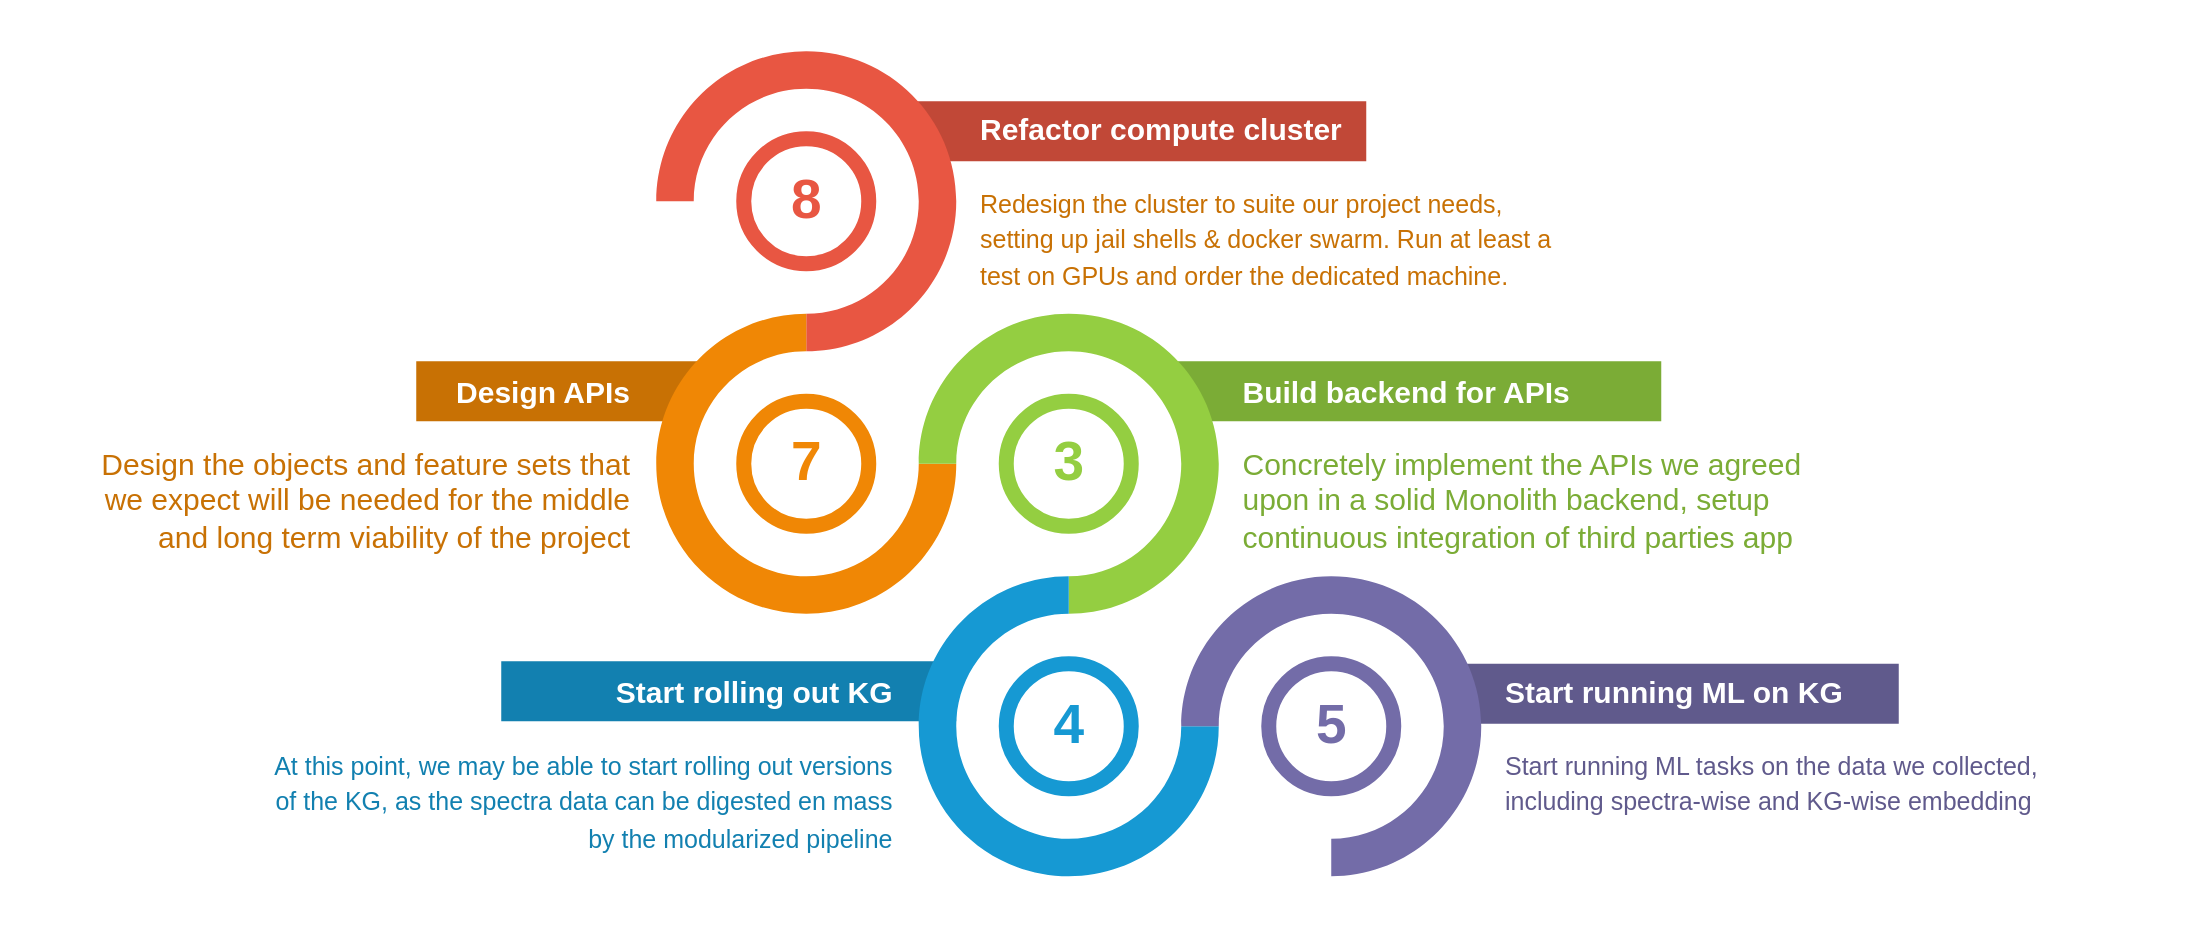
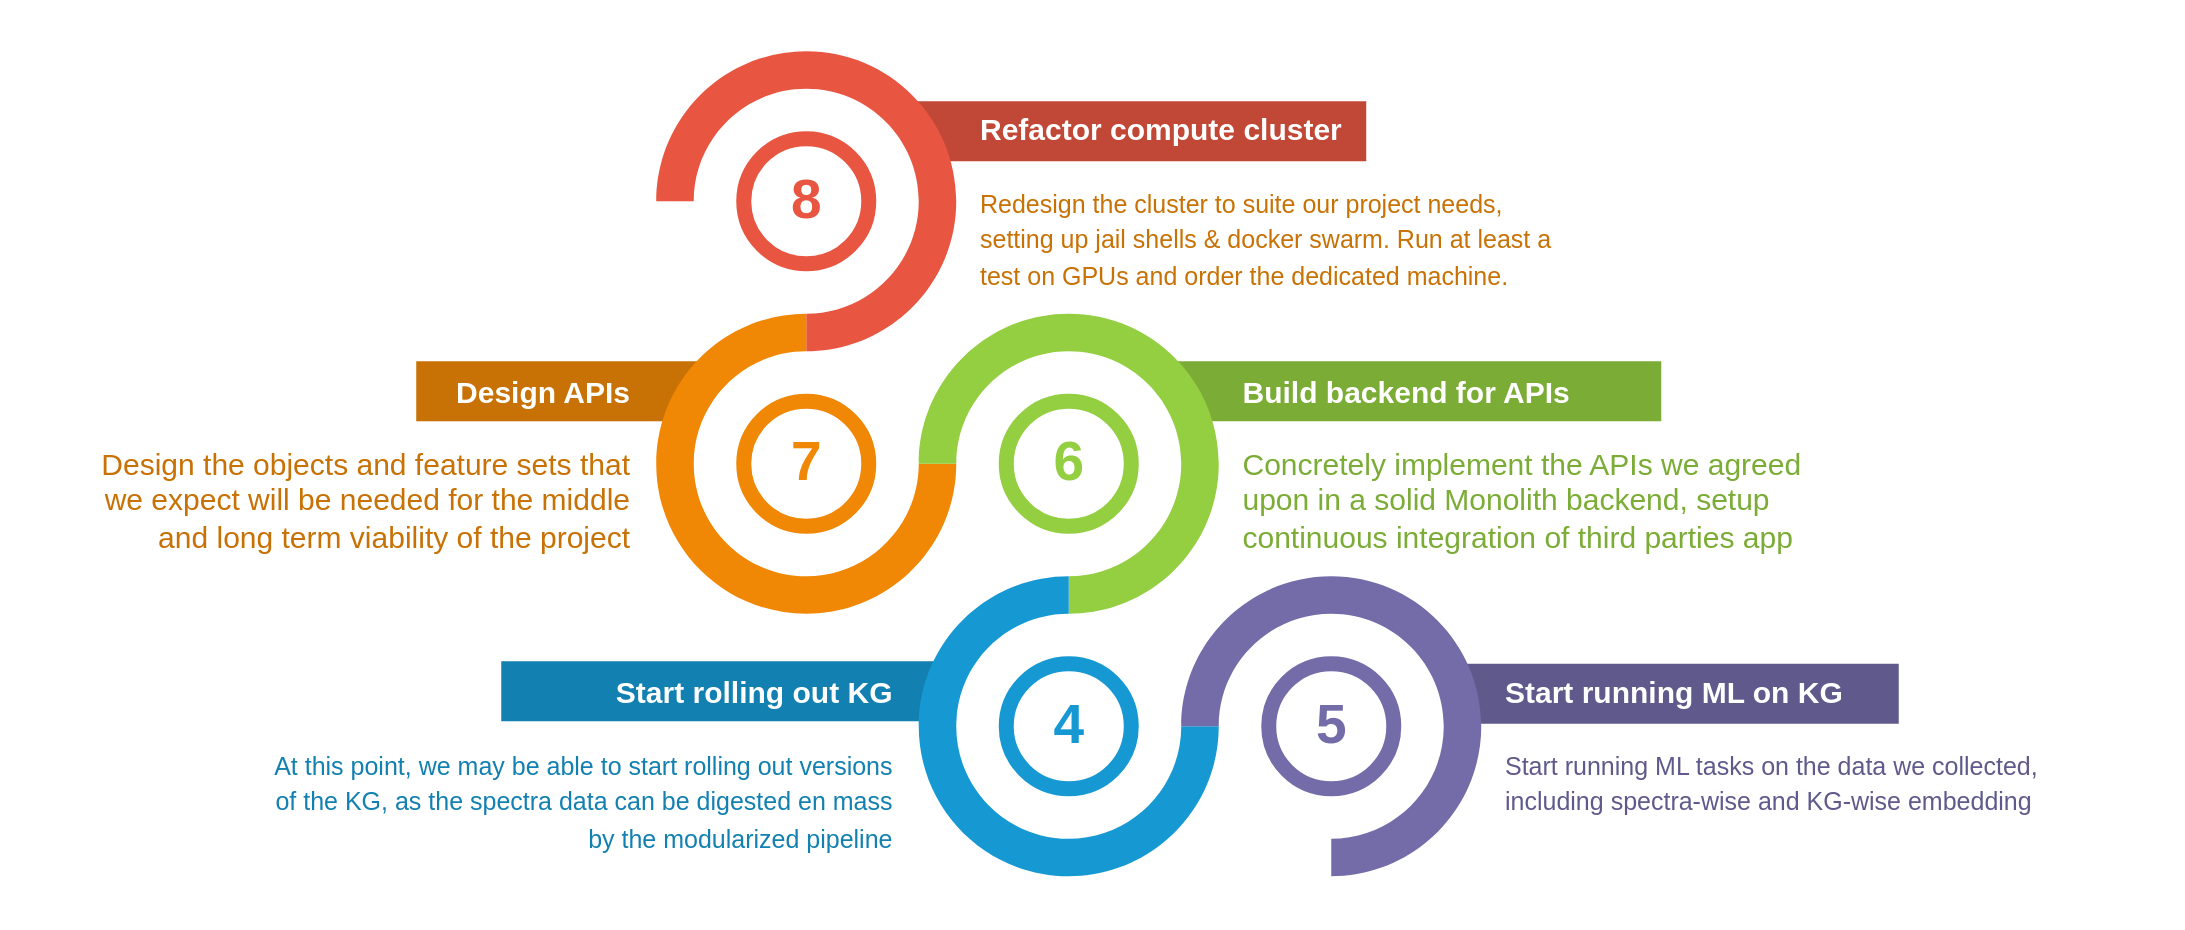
  <mxCell id="0" />
  <mxCell id="1" parent="0" />
  <mxCell id="2" value="" style="rounded=0;whiteSpace=wrap;html=1;strokeColor=none;strokeWidth=2;fillColor=#C87104;fontSize=24;fontColor=#333333;" vertex="1" parent="1"><mxGeometry x="166" y="144" width="113" height="24" as="geometry" /></mxCell>
  <mxCell id="3" value="" style="rounded=0;whiteSpace=wrap;html=1;strokeColor=none;strokeWidth=2;fillColor=#1280B0;fontSize=24;fontColor=#333333;" vertex="1" parent="1"><mxGeometry x="200" y="264" width="182" height="24" as="geometry" /></mxCell>
  <mxCell id="4" value="" style="rounded=0;whiteSpace=wrap;html=1;strokeColor=none;strokeWidth=2;fillColor=#605A8C;fontSize=24;fontColor=#333333;" vertex="1" parent="1"><mxGeometry x="579" y="265" width="180" height="24" as="geometry" /></mxCell>
  <mxCell id="5" value="" style="rounded=0;whiteSpace=wrap;html=1;strokeColor=none;strokeWidth=2;fillColor=#C14837;fontSize=24;fontColor=#333333;" vertex="1" parent="1"><mxGeometry x="365" y="40" width="181" height="24" as="geometry" /></mxCell>
  <mxCell id="6" value="" style="rounded=0;whiteSpace=wrap;html=1;strokeColor=none;strokeWidth=2;fillColor=#7BAC36;fontSize=24;fontColor=#333333;" vertex="1" parent="1"><mxGeometry x="470" y="144" width="194" height="24" as="geometry" /></mxCell>
  <mxCell id="7" value="&lt;font style=&quot;&quot;&gt;&lt;font style=&quot;&quot; color=&quot;#ffffff&quot;&gt;&lt;b&gt;Start rolling out KG&lt;/b&gt;&lt;br&gt;&lt;/font&gt;&lt;br&gt;&lt;font style=&quot;font-size: 10px;&quot; size=&quot;1&quot;&gt;At this point, we may be able to start rolling out versions of the KG, as the spectra data can be digested en mass by the modularized pipeline&lt;/font&gt;&lt;/font&gt;" style="rounded=1;strokeColor=none;fillColor=none;align=right;arcSize=0;verticalAlign=top;whiteSpace=wrap;html=1;fontSize=12;spacing=10;shadow=0;spacingLeft=0;fontColor=#1280B0;spacingRight=70;" vertex="1" parent="1"><mxGeometry x="100" y="255" width="337" height="95" as="geometry" /></mxCell>
  <mxCell id="8" value="&lt;font style=&quot;font-size: 10px&quot;&gt;&lt;font color=&quot;#ffffff&quot;&gt;&lt;font style=&quot;font-size: 12px&quot;&gt;&lt;b&gt;Start running ML on KG&lt;/b&gt;&lt;/font&gt;&lt;br&gt;&lt;/font&gt;&lt;br&gt;&lt;font size=&quot;1&quot;&gt;Start running ML tasks on the data we collected, including spectra-wise and KG-wise embedding&lt;/font&gt;&lt;/font&gt;" style="rounded=1;strokeColor=none;fillColor=none;align=left;arcSize=0;verticalAlign=top;whiteSpace=wrap;html=1;fontSize=12;spacing=10;shadow=0;fontColor=#605A8C;spacingLeft=70;" vertex="1" parent="1"><mxGeometry x="522" y="255" width="330" height="95" as="geometry" /></mxCell>
  <mxCell id="9" value="&lt;font&gt;&lt;font color=&quot;#ffffff&quot;&gt;&lt;b style=&quot;font-size: 12px&quot;&gt;Build backend for APIs&amp;nbsp;&lt;/b&gt;&lt;/font&gt;&lt;span style=&quot;font-size: 10px&quot;&gt;&lt;font color=&quot;#ffffff&quot;&gt;&lt;br&gt;&lt;/font&gt;&lt;br&gt;&lt;/span&gt;Concretely implement the APIs we agreed upon in a solid Monolith backend, setup continuous integration of third parties app&lt;br&gt;&lt;/font&gt;" style="rounded=1;strokeColor=none;fillColor=none;align=left;arcSize=0;verticalAlign=top;whiteSpace=wrap;html=1;fontSize=12;spacing=10;shadow=0;fontColor=#7BAC36;spacingLeft=70;" vertex="1" parent="1"><mxGeometry x="417" y="135" width="319" height="85" as="geometry" /></mxCell>
  <mxCell id="10" value="" style="verticalLabelPosition=bottom;verticalAlign=top;html=1;shape=mxgraph.basic.partConcEllipse;startAngle=0.75;endAngle=0.5;arcWidth=0.25;fillColor=#e85642;strokeColor=none;shadow=0;fontFamily=Courier New;fontSize=11;fontColor=#000000;align=center;" vertex="1" parent="1"><mxGeometry x="262" y="20" width="120" height="120" as="geometry" /></mxCell>
  <mxCell id="11" value="" style="verticalLabelPosition=bottom;verticalAlign=top;html=1;shape=mxgraph.basic.partConcEllipse;startAngle=0.25;endAngle=0;arcWidth=0.25;fillColor=#f08705;strokeColor=none;shadow=0;fontFamily=Courier New;fontSize=11;fontColor=#000000;align=center;" vertex="1" parent="1"><mxGeometry x="262" y="125" width="120" height="120" as="geometry" /></mxCell>
  <mxCell id="12" value="" style="verticalLabelPosition=bottom;verticalAlign=top;html=1;shape=mxgraph.basic.partConcEllipse;startAngle=0.75;endAngle=0.5;arcWidth=0.25;fillColor=#94CE41;strokeColor=none;shadow=0;fontFamily=Courier New;fontSize=11;fontColor=#000000;align=center;" vertex="1" parent="1"><mxGeometry x="367" y="125" width="120" height="120" as="geometry" /></mxCell>
  <mxCell id="13" value="" style="verticalLabelPosition=bottom;verticalAlign=top;html=1;shape=mxgraph.basic.partConcEllipse;startAngle=0.25;endAngle=0;arcWidth=0.25;fillColor=#1699d3;strokeColor=none;shadow=0;fontFamily=Courier New;fontSize=11;fontColor=#000000;align=center;" vertex="1" parent="1"><mxGeometry x="367" y="230" width="120" height="120" as="geometry" /></mxCell>
  <mxCell id="14" value="" style="verticalLabelPosition=bottom;verticalAlign=top;html=1;shape=mxgraph.basic.partConcEllipse;startAngle=0.75;endAngle=0.5;arcWidth=0.25;fillColor=#736ca8;strokeColor=none;shadow=0;fontFamily=Courier New;fontSize=11;fontColor=#000000;align=center;" vertex="1" parent="1"><mxGeometry x="472" y="230" width="120" height="120" as="geometry" /></mxCell>
  <mxCell id="15" value="8" style="shape=ellipse;strokeWidth=6;fillColor=#ffffff;strokeColor=#E85642;fontSize=22;html=1;fontStyle=1;fontColor=#E85642;shadow=0;align=center;" vertex="1" parent="1"><mxGeometry x="297" y="55" width="50" height="50" as="geometry" /></mxCell>
  <mxCell id="16" value="7" style="shape=ellipse;strokeWidth=6;fillColor=#ffffff;strokeColor=#F08705;fontSize=22;html=1;fontStyle=1;fontColor=#F08705;shadow=0;align=center;" vertex="1" parent="1"><mxGeometry x="297" y="160" width="50" height="50" as="geometry" /></mxCell>
- <mxCell id="17" value="3" style="shape=ellipse;strokeWidth=6;fillColor=#ffffff;strokeColor=#94CE41;fontSize=22;html=1;fontStyle=1;fontColor=#94CE41;shadow=0;align=center;" vertex="1" parent="1"><mxGeometry x="402" y="160" width="50" height="50" as="geometry" /></mxCell>
+ <mxCell id="17" value="6" style="shape=ellipse;strokeWidth=6;fillColor=#ffffff;strokeColor=#94CE41;fontSize=22;html=1;fontStyle=1;fontColor=#94CE41;shadow=0;align=center;" vertex="1" parent="1"><mxGeometry x="402" y="160" width="50" height="50" as="geometry" /></mxCell>
  <mxCell id="18" value="4" style="shape=ellipse;strokeWidth=6;fillColor=#ffffff;strokeColor=#1699D3;fontSize=22;html=1;fontStyle=1;fontColor=#1699D3;shadow=0;align=center;" vertex="1" parent="1"><mxGeometry x="402" y="265" width="50" height="50" as="geometry" /></mxCell>
  <mxCell id="19" value="5" style="shape=ellipse;strokeWidth=6;fillColor=#ffffff;strokeColor=#736CA8;fontSize=22;html=1;fontStyle=1;fontColor=#736CA8;shadow=0;align=center;" vertex="1" parent="1"><mxGeometry x="507" y="265" width="50" height="50" as="geometry" /></mxCell>
  <mxCell id="20" value="&lt;font style=&quot;font-size: 10px&quot;&gt;&lt;font style=&quot;font-size: 12px&quot; color=&quot;#ffffff&quot;&gt;&lt;b&gt;Refactor compute cluster&lt;/b&gt;&lt;/font&gt;&lt;font size=&quot;1&quot;&gt;&lt;font color=&quot;#ffffff&quot;&gt;&lt;br&gt;&lt;/font&gt;&lt;br&gt;Redesign the cluster to suite our project needs, setting up jail shells &amp;amp; docker swarm. Run at least a test on GPUs and order the dedicated machine.&lt;br&gt;&lt;/font&gt;&lt;/font&gt;" style="rounded=1;strokeColor=none;fillColor=none;align=left;arcSize=0;verticalAlign=top;whiteSpace=wrap;html=1;fontSize=12;spacing=10;shadow=0;fontColor=#C87104;spacingLeft=70;" vertex="1" parent="1"><mxGeometry x="312" y="30" width="323" height="85" as="geometry" /></mxCell>
  <mxCell id="21" value="&lt;b&gt;&lt;font color=&quot;#ffffff&quot;&gt;Design APIs&lt;br&gt;&lt;/font&gt;&lt;/b&gt;&lt;font&gt;&lt;br&gt;Design the objects and feature sets that&lt;br&gt;we expect will be needed for the middle&lt;br&gt;and long term viability of the project&lt;br&gt;&lt;/font&gt;" style="rounded=1;strokeColor=none;fillColor=none;align=right;arcSize=0;verticalAlign=top;whiteSpace=wrap;html=1;fontSize=12;spacing=10;shadow=0;fontColor=#C87104;spacingLeft=0;spacingRight=70;" vertex="1" parent="1"><mxGeometry x="20" y="135" width="312" height="95" as="geometry" /></mxCell>
